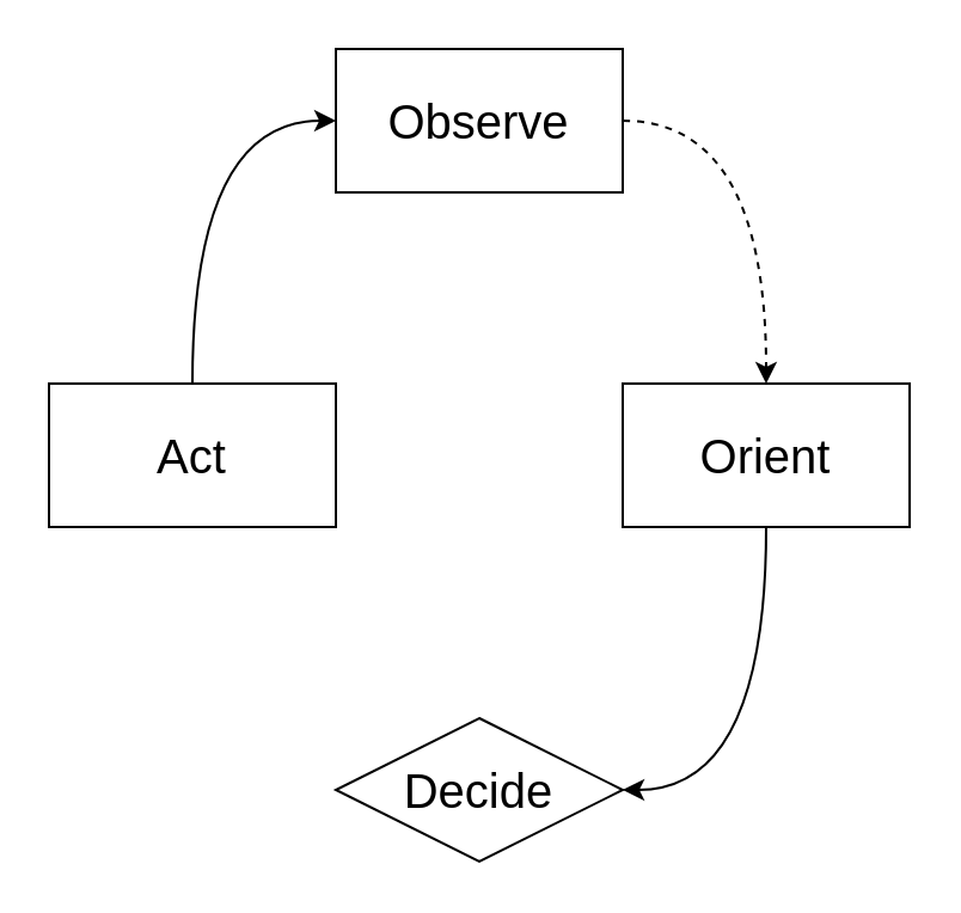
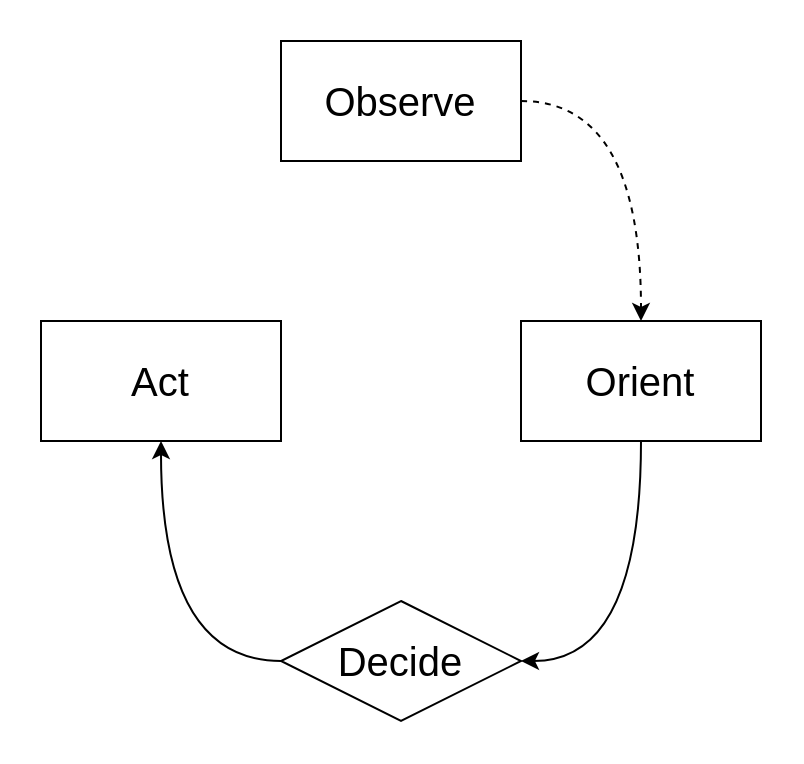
  <mxCell id="0" />
  <mxCell id="1" parent="0" />
  <mxCell id="2" value="Observe" style="rounded=0;whiteSpace=wrap;html=1;fontSize=20;" vertex="1" parent="1"><mxGeometry x="140" y="20" width="120" height="60" as="geometry" /></mxCell>
  <mxCell id="3" value="Orient" style="rounded=0;whiteSpace=wrap;html=1;fontSize=20;" vertex="1" parent="1"><mxGeometry x="260" y="160" width="120" height="60" as="geometry" /></mxCell>
  <mxCell id="4" value="Decide" style="rhombus;whiteSpace=wrap;html=1;fontSize=20;" vertex="1" parent="1"><mxGeometry x="140" y="300" width="120" height="60" as="geometry" /></mxCell>
  <mxCell id="5" value="Act" style="rounded=0;whiteSpace=wrap;html=1;fontSize=20;" vertex="1" parent="1"><mxGeometry x="20" y="160" width="120" height="60" as="geometry" /></mxCell>
  <mxCell id="6" value="" style="endArrow=classic;html=1;fontSize=20;exitX=1;exitY=0.5;exitDx=0;exitDy=0;entryX=0.5;entryY=0;entryDx=0;entryDy=0;edgeStyle=orthogonalEdgeStyle;curved=1;dashed=1;" edge="1" parent="1" source="2" target="3"><mxGeometry width="50" height="50" relative="1" as="geometry"><mxPoint x="170" y="390" as="sourcePoint" /><mxPoint x="220" y="340" as="targetPoint" /></mxGeometry></mxCell>
  <mxCell id="7" value="" style="endArrow=classic;html=1;fontSize=20;exitX=0.5;exitY=1;exitDx=0;exitDy=0;entryX=1;entryY=0.5;entryDx=0;entryDy=0;edgeStyle=orthogonalEdgeStyle;curved=1;" edge="1" parent="1" source="3" target="4"><mxGeometry width="50" height="50" relative="1" as="geometry"><mxPoint x="390" y="450" as="sourcePoint" /><mxPoint x="440" y="400" as="targetPoint" /></mxGeometry></mxCell>
- <mxCell id="9" value="" style="endArrow=classic;html=1;fontSize=20;entryX=0;entryY=0.5;entryDx=0;entryDy=0;exitX=0.5;exitY=0;exitDx=0;exitDy=0;edgeStyle=orthogonalEdgeStyle;curved=1;" edge="1" parent="1" source="5" target="2"><mxGeometry width="50" height="50" relative="1" as="geometry"><mxPoint x="73" y="120" as="sourcePoint" /><mxPoint x="130" y="70" as="targetPoint" /></mxGeometry></mxCell>
+ <mxCell id="8" value="" style="endArrow=classic;html=1;fontSize=20;entryX=0.5;entryY=1;entryDx=0;entryDy=0;exitX=0;exitY=0.5;exitDx=0;exitDy=0;edgeStyle=orthogonalEdgeStyle;curved=1;" edge="1" parent="1" source="4" target="5"><mxGeometry width="50" height="50" relative="1" as="geometry"><mxPoint x="40" y="300" as="sourcePoint" /><mxPoint x="90" y="250" as="targetPoint" /></mxGeometry></mxCell>
